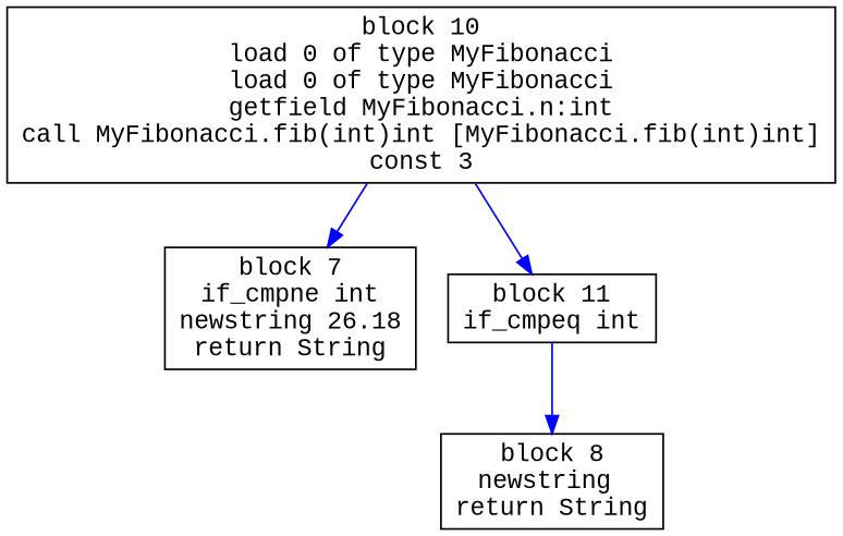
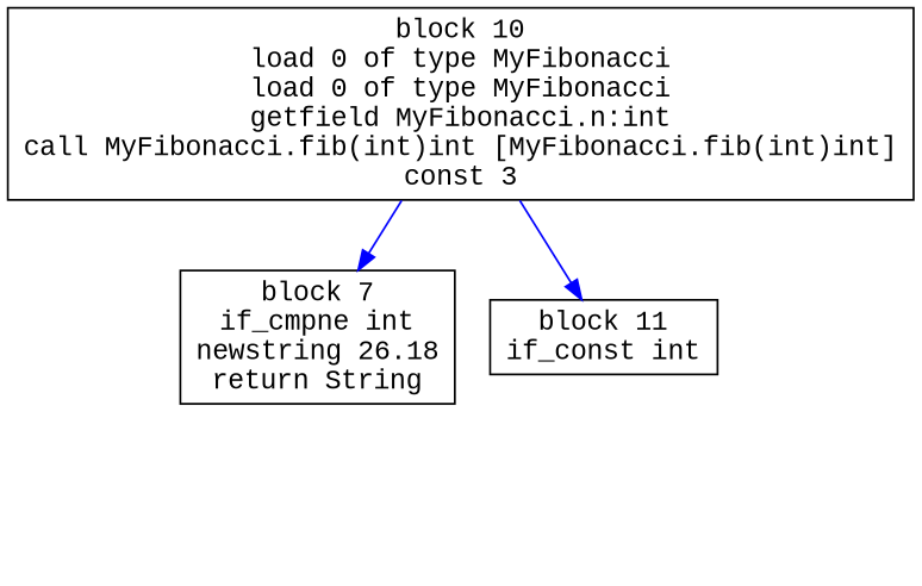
  digraph {
    fontname="Liberation Mono"
    node [fontname="Liberation Mono" shape=box]
    edge [color=blue fontname="Liberation Mono" fontsize=8]
    n1 [label="block 10\nload 0 of type MyFibonacci\nload 0 of type MyFibonacci\ngetfield MyFibonacci.n:int\ncall MyFibonacci.fib(int)int [MyFibonacci.fib(int)int]\nconst 3"]
    n2 [label="block 7\nif_cmpne int\nnewstring 26.18\nreturn String"]
-   n3 [label="block 11\nif_cmpeq int"]
-   n4 [label="block 8\nnewstring \nreturn String"]
+   n3 [label="block 11\nif_const int"]
    n1 -> n2
    n1 -> n3
-   n3 -> n4
  }
